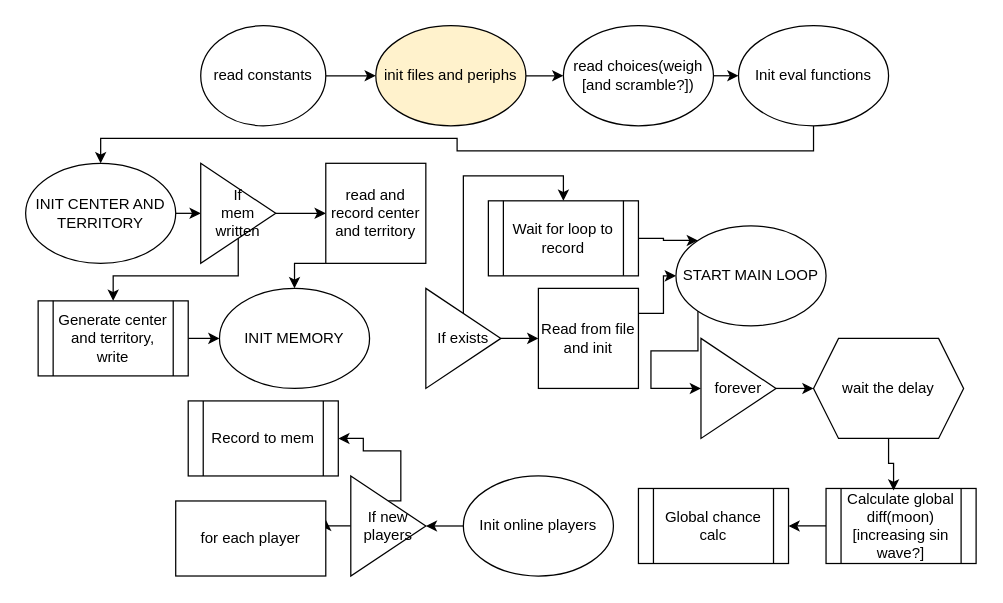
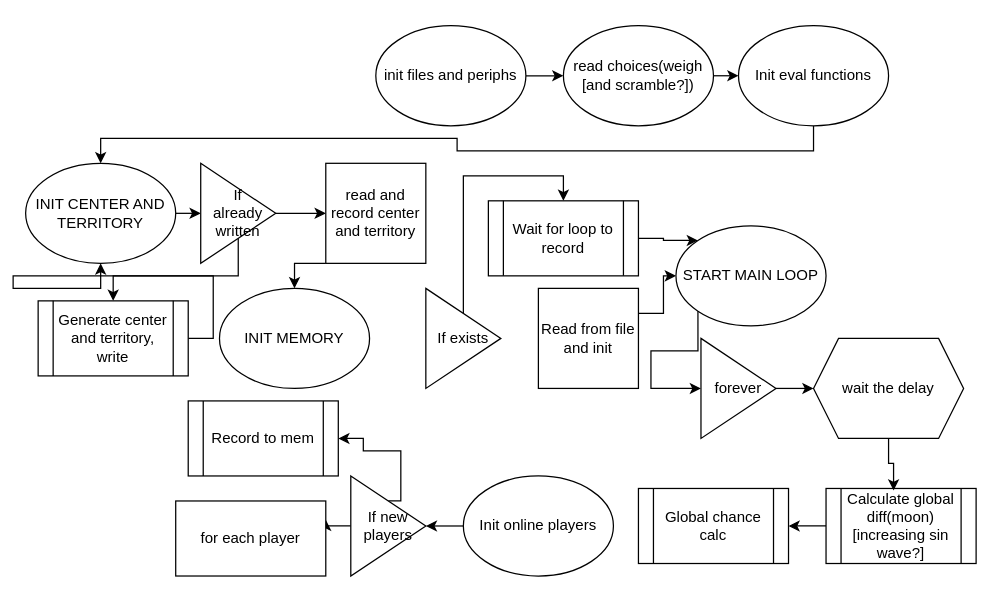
  <mxCell id="0" />
  <mxCell id="1" parent="0" />
- <mxCell id="2" style="edgeStyle=orthogonalEdgeStyle;rounded=0;orthogonalLoop=1;jettySize=auto;html=1;entryX=0;entryY=0.5;entryDx=0;entryDy=0;" edge="1" parent="1" source="3" target="7"><mxGeometry relative="1" as="geometry" /></mxCell>
- <mxCell id="3" value="read constants" style="ellipse;whiteSpace=wrap;html=1;" vertex="1" parent="1"><mxGeometry x="160" width="100" height="80" as="geometry" y="20" /></mxCell>
  <mxCell id="4" style="edgeStyle=orthogonalEdgeStyle;rounded=0;orthogonalLoop=1;jettySize=auto;html=1;exitX=1;exitY=0.5;exitDx=0;exitDy=0;entryX=0;entryY=0.5;entryDx=0;entryDy=0;" edge="1" parent="1" source="5" target="16"><mxGeometry relative="1" as="geometry" /></mxCell>
  <mxCell id="5" value="read choices(weigh [and scramble?])" style="ellipse;whiteSpace=wrap;html=1;" vertex="1" parent="1"><mxGeometry x="450" width="120" height="80" as="geometry" y="20" /></mxCell>
  <mxCell id="6" style="edgeStyle=orthogonalEdgeStyle;rounded=0;orthogonalLoop=1;jettySize=auto;html=1;entryX=0;entryY=0.5;entryDx=0;entryDy=0;" edge="1" parent="1" source="7" target="5"><mxGeometry relative="1" as="geometry" /></mxCell>
- <mxCell id="7" value="init files and periphs" style="ellipse;whiteSpace=wrap;html=1;fillColor=#fff2cc;" vertex="1" parent="1"><mxGeometry x="300" width="120" height="80" as="geometry" y="20" /></mxCell>
+ <mxCell id="7" value="init files and periphs" style="ellipse;whiteSpace=wrap;html=1;" vertex="1" parent="1"><mxGeometry x="300" width="120" height="80" as="geometry" y="20" /></mxCell>
  <mxCell id="8" style="edgeStyle=orthogonalEdgeStyle;rounded=0;orthogonalLoop=1;jettySize=auto;html=1;exitX=1;exitY=0.5;exitDx=0;exitDy=0;entryX=0;entryY=0.5;entryDx=0;entryDy=0;" edge="1" parent="1" source="9" target="12"><mxGeometry relative="1" as="geometry" /></mxCell>
  <mxCell id="9" value="INIT CENTER AND TERRITORY" style="ellipse;whiteSpace=wrap;html=1;" vertex="1" parent="1"><mxGeometry y="130" width="120" height="80" as="geometry" x="20" /></mxCell>
  <mxCell id="10" style="edgeStyle=orthogonalEdgeStyle;rounded=0;orthogonalLoop=1;jettySize=auto;html=1;exitX=1;exitY=0.5;exitDx=0;exitDy=0;entryX=0;entryY=0.5;entryDx=0;entryDy=0;" edge="1" parent="1" source="12" target="14"><mxGeometry relative="1" as="geometry" /></mxCell>
  <mxCell id="11" style="edgeStyle=orthogonalEdgeStyle;rounded=0;orthogonalLoop=1;jettySize=auto;html=1;" edge="1" parent="1" source="12" target="18"><mxGeometry relative="1" as="geometry"><Array as="points"><mxPoint x="190" y="220" /><mxPoint x="90" y="220" /></Array></mxGeometry></mxCell>
- <mxCell id="12" value="If&lt;div&gt;mem written&lt;/div&gt;" style="triangle;whiteSpace=wrap;html=1;" vertex="1" parent="1"><mxGeometry x="160" y="130" width="60" height="80" as="geometry" /></mxCell>
+ <mxCell id="12" value="If&lt;div&gt;already written&lt;/div&gt;" style="triangle;whiteSpace=wrap;html=1;" vertex="1" parent="1"><mxGeometry x="160" y="130" width="60" height="80" as="geometry" /></mxCell>
  <mxCell id="13" style="edgeStyle=orthogonalEdgeStyle;rounded=0;orthogonalLoop=1;jettySize=auto;html=1;exitX=0;exitY=1;exitDx=0;exitDy=0;entryX=0.5;entryY=0;entryDx=0;entryDy=0;" edge="1" parent="1" source="14" target="19"><mxGeometry relative="1" as="geometry" /></mxCell>
  <mxCell id="14" value="read and record center and territory" style="whiteSpace=wrap;html=1;aspect=fixed;" vertex="1" parent="1"><mxGeometry x="260" y="130" width="80" height="80" as="geometry" /></mxCell>
  <mxCell id="15" style="edgeStyle=orthogonalEdgeStyle;rounded=0;orthogonalLoop=1;jettySize=auto;html=1;exitX=0.5;exitY=1;exitDx=0;exitDy=0;entryX=0.5;entryY=0;entryDx=0;entryDy=0;" edge="1" parent="1" source="16" target="9"><mxGeometry relative="1" as="geometry" /></mxCell>
  <mxCell id="16" value="Init eval functions" style="ellipse;whiteSpace=wrap;html=1;" vertex="1" parent="1"><mxGeometry x="590" width="120" height="80" as="geometry" y="20" /></mxCell>
- <mxCell id="17" style="edgeStyle=orthogonalEdgeStyle;rounded=0;orthogonalLoop=1;jettySize=auto;html=1;exitX=1;exitY=0.5;exitDx=0;exitDy=0;entryX=0;entryY=0.5;entryDx=0;entryDy=0;" edge="1" parent="1" source="18" target="19"><mxGeometry relative="1" as="geometry" /></mxCell>
+ <mxCell id="17" style="edgeStyle=orthogonalEdgeStyle;rounded=0;orthogonalLoop=1;jettySize=auto;html=1;exitX=1;exitY=0.5;exitDx=0;exitDy=0;" edge="1" parent="1" source="18" target="9"><mxGeometry relative="1" as="geometry" /></mxCell>
  <mxCell id="18" value="Generate center and territory, write" style="shape=process;whiteSpace=wrap;html=1;backgroundOutline=1;" vertex="1" parent="1"><mxGeometry x="30" y="240" width="120" height="60" as="geometry" /></mxCell>
  <mxCell id="19" value="INIT MEMORY" style="ellipse;whiteSpace=wrap;html=1;" vertex="1" parent="1"><mxGeometry x="175" y="230" width="120" height="80" as="geometry" /></mxCell>
- <mxCell id="20" style="edgeStyle=orthogonalEdgeStyle;rounded=0;orthogonalLoop=1;jettySize=auto;html=1;exitX=1;exitY=0.5;exitDx=0;exitDy=0;" edge="1" parent="1" source="22" target="24"><mxGeometry relative="1" as="geometry" /></mxCell>
  <mxCell id="21" style="edgeStyle=orthogonalEdgeStyle;rounded=0;orthogonalLoop=1;jettySize=auto;html=1;exitX=0.5;exitY=1;exitDx=0;exitDy=0;entryX=0.5;entryY=0;entryDx=0;entryDy=0;" edge="1" parent="1" source="22" target="26"><mxGeometry relative="1" as="geometry" /></mxCell>
  <mxCell id="22" value="If exists" style="triangle;whiteSpace=wrap;html=1;" vertex="1" parent="1"><mxGeometry x="340" y="230" width="60" height="80" as="geometry" /></mxCell>
  <mxCell id="23" style="edgeStyle=orthogonalEdgeStyle;rounded=0;orthogonalLoop=1;jettySize=auto;html=1;exitX=1;exitY=0.25;exitDx=0;exitDy=0;" edge="1" parent="1" source="24" target="28"><mxGeometry relative="1" as="geometry" /></mxCell>
  <mxCell id="24" value="Read from file and init" style="whiteSpace=wrap;html=1;aspect=fixed;" vertex="1" parent="1"><mxGeometry x="430" y="230" width="80" height="80" as="geometry" /></mxCell>
  <mxCell id="25" style="edgeStyle=orthogonalEdgeStyle;rounded=0;orthogonalLoop=1;jettySize=auto;html=1;entryX=0;entryY=0;entryDx=0;entryDy=0;" edge="1" parent="1" source="26" target="28"><mxGeometry relative="1" as="geometry" /></mxCell>
  <mxCell id="26" value="Wait for loop to record" style="shape=process;whiteSpace=wrap;html=1;backgroundOutline=1;" vertex="1" parent="1"><mxGeometry x="390" y="160" width="120" height="60" as="geometry" /></mxCell>
  <mxCell id="27" style="edgeStyle=orthogonalEdgeStyle;rounded=0;orthogonalLoop=1;jettySize=auto;html=1;exitX=0;exitY=1;exitDx=0;exitDy=0;entryX=0;entryY=0.5;entryDx=0;entryDy=0;" edge="1" parent="1" source="28" target="30"><mxGeometry relative="1" as="geometry" /></mxCell>
  <mxCell id="28" value="START MAIN LOOP" style="ellipse;whiteSpace=wrap;html=1;" vertex="1" parent="1"><mxGeometry x="540" y="180" width="120" height="80" as="geometry" /></mxCell>
  <mxCell id="29" style="edgeStyle=orthogonalEdgeStyle;rounded=0;orthogonalLoop=1;jettySize=auto;html=1;exitX=1;exitY=0.5;exitDx=0;exitDy=0;entryX=0;entryY=0.5;entryDx=0;entryDy=0;" edge="1" parent="1" source="30" target="31"><mxGeometry relative="1" as="geometry" /></mxCell>
  <mxCell id="30" value="forever" style="triangle;whiteSpace=wrap;html=1;" vertex="1" parent="1"><mxGeometry x="560" y="270" width="60" height="80" as="geometry" /></mxCell>
  <mxCell id="31" value="wait the delay" style="shape=hexagon;perimeter=hexagonPerimeter2;whiteSpace=wrap;html=1;fixedSize=1;" vertex="1" parent="1"><mxGeometry x="650" y="270" width="120" height="80" as="geometry" /></mxCell>
  <mxCell id="32" style="edgeStyle=orthogonalEdgeStyle;rounded=0;orthogonalLoop=1;jettySize=auto;html=1;entryX=1;entryY=0.5;entryDx=0;entryDy=0;" edge="1" parent="1" source="33" target="35"><mxGeometry relative="1" as="geometry" /></mxCell>
  <mxCell id="33" value="Calculate global diff(moon)[increasing sin wave?]" style="shape=process;whiteSpace=wrap;html=1;backgroundOutline=1;" vertex="1" parent="1"><mxGeometry x="660" y="390" width="120" height="60" as="geometry" /></mxCell>
  <mxCell id="34" style="edgeStyle=orthogonalEdgeStyle;rounded=0;orthogonalLoop=1;jettySize=auto;html=1;exitX=0.5;exitY=1;exitDx=0;exitDy=0;entryX=0.45;entryY=0.027;entryDx=0;entryDy=0;entryPerimeter=0;" edge="1" parent="1" source="31" target="33"><mxGeometry relative="1" as="geometry" /></mxCell>
  <mxCell id="35" value="Global chance calc" style="shape=process;whiteSpace=wrap;html=1;backgroundOutline=1;" vertex="1" parent="1"><mxGeometry x="510" y="390" width="120" height="60" as="geometry" /></mxCell>
  <mxCell id="36" style="edgeStyle=orthogonalEdgeStyle;rounded=0;orthogonalLoop=1;jettySize=auto;html=1;exitX=0;exitY=0.5;exitDx=0;exitDy=0;entryX=1;entryY=0.5;entryDx=0;entryDy=0;" edge="1" parent="1" source="37" target="40"><mxGeometry relative="1" as="geometry" /></mxCell>
  <mxCell id="37" value="Init online players" style="ellipse;whiteSpace=wrap;html=1;" vertex="1" parent="1"><mxGeometry x="370" y="380" width="120" height="80" as="geometry" /></mxCell>
  <mxCell id="38" style="edgeStyle=orthogonalEdgeStyle;rounded=0;orthogonalLoop=1;jettySize=auto;html=1;exitX=0.5;exitY=0;exitDx=0;exitDy=0;entryX=1;entryY=0.5;entryDx=0;entryDy=0;" edge="1" parent="1" source="40" target="41"><mxGeometry relative="1" as="geometry"><Array as="points"><mxPoint x="320" y="400" /><mxPoint x="320" y="360" /><mxPoint x="290" y="360" /><mxPoint x="290" y="350" /></Array></mxGeometry></mxCell>
  <mxCell id="39" style="edgeStyle=orthogonalEdgeStyle;rounded=0;orthogonalLoop=1;jettySize=auto;html=1;exitX=0;exitY=0.5;exitDx=0;exitDy=0;entryX=1;entryY=0.25;entryDx=0;entryDy=0;" edge="1" parent="1" source="40" target="42"><mxGeometry relative="1" as="geometry" /></mxCell>
  <mxCell id="40" value="If new players" style="triangle;whiteSpace=wrap;html=1;rotation=0;" vertex="1" parent="1"><mxGeometry x="280" y="380" width="60" height="80" as="geometry" /></mxCell>
  <mxCell id="41" value="Record to mem" style="shape=process;whiteSpace=wrap;html=1;backgroundOutline=1;" vertex="1" parent="1"><mxGeometry x="150" y="320" width="120" height="60" as="geometry" /></mxCell>
  <mxCell id="42" value="for each player" style="rounded=0;whiteSpace=wrap;html=1;" vertex="1" parent="1"><mxGeometry x="140" y="400" width="120" height="60" as="geometry" /></mxCell>
